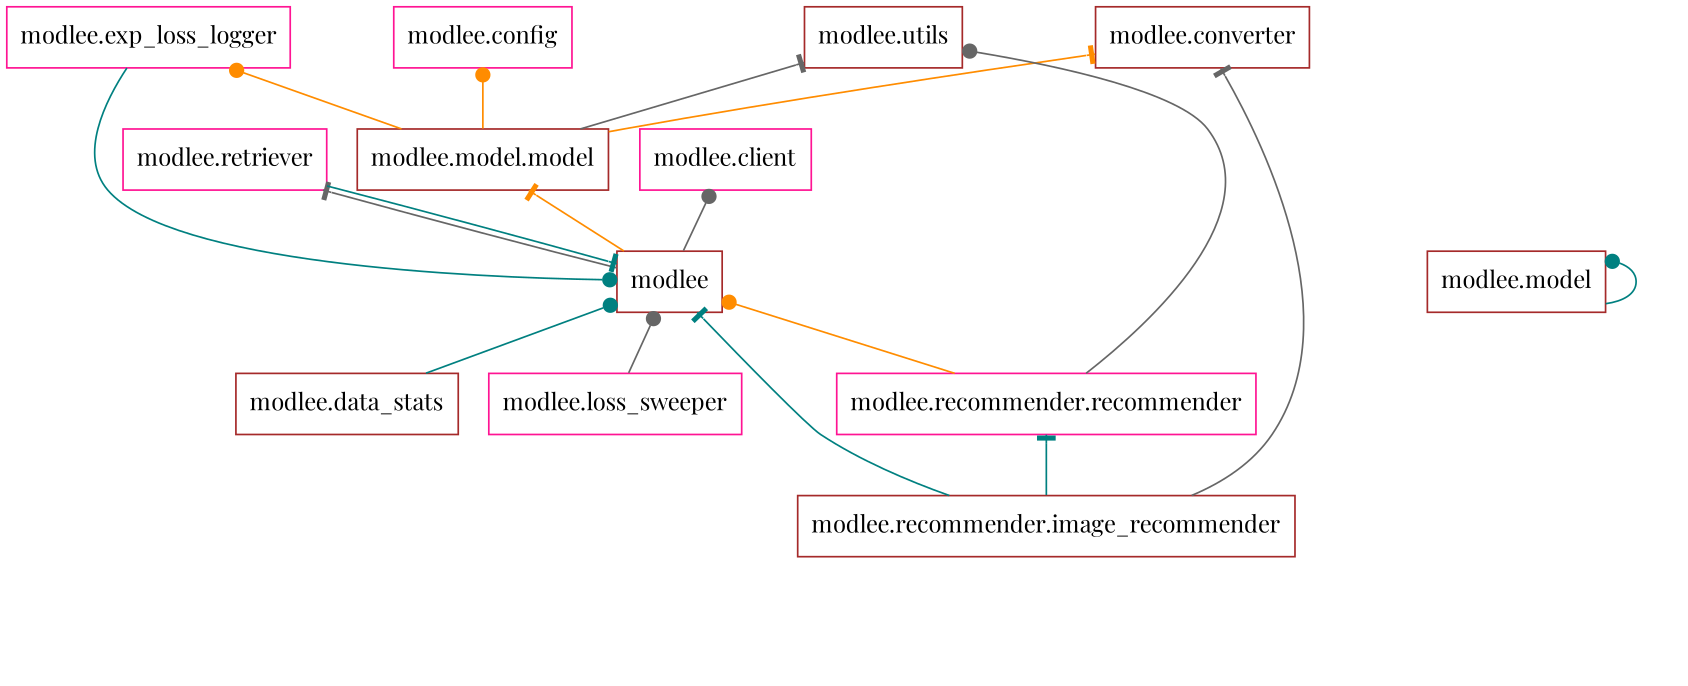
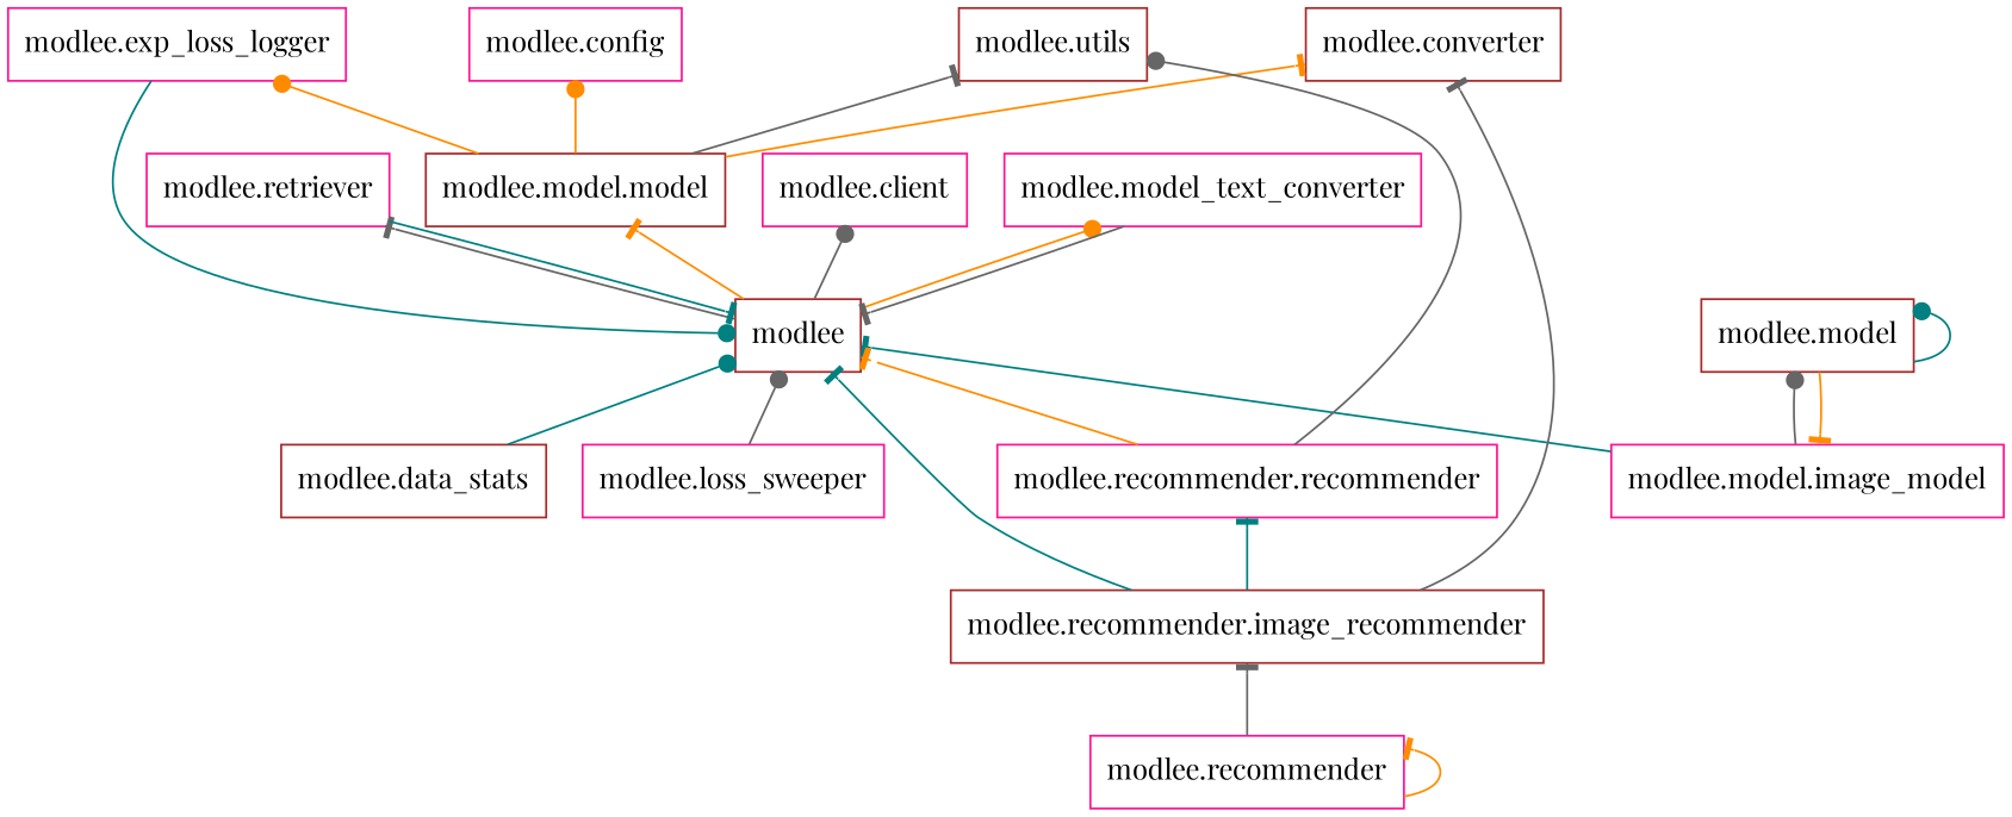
  digraph {
    fontname="Playfair Display"
    rankdir=BT
    node [color=deeppink fontname="Playfair Display" shape=box style=solid]
    edge [arrowhead=tee arrowtail=none color=gray40 fontname="Playfair Display"]
    n1 [color=brown label=modlee]
    n2 [label="modlee.client"]
+   n3 [label="modlee.model_text_converter"]
    n4 [label="modlee.retriever"]
    n5 [color=brown label="modlee.model.model"]
    n6 [label="modlee.config"]
    n7 [color=brown label="modlee.converter"]
    n8 [color=brown label="modlee.data_stats"]
    n9 [label="modlee.exp_loss_logger"]
    n10 [label="modlee.loss_sweeper"]
    n11 [color=brown label="modlee.model"]
+   n12 [label="modlee.model.image_model"]
    n13 [color=brown label="modlee.utils"]
+   n14 [label="modlee.recommender"]
    n15 [color=brown label="modlee.recommender.image_recommender"]
    n16 [label="modlee.recommender.recommender"]
    n1 -> n2 [arrowhead=dot]
+   n1 -> n3 [arrowhead=dot color=darkorange]
    n1 -> n4
    n1 -> n5 [color=darkorange]
+   n3 -> n1
    n4 -> n1 [color=teal]
    n5 -> n6 [arrowhead=dot color=darkorange]
    n5 -> n7 [color=darkorange]
    n5 -> n9 [arrowhead=dot color=darkorange]
    n5 -> n13
    n8 -> n1 [arrowhead=dot color=teal]
    n9 -> n1 [arrowhead=dot color=teal]
    n10 -> n1 [arrowhead=dot]
    n11 -> n11 [arrowhead=dot color=teal]
+   n11 -> n12 [color=darkorange]
+   n12 -> n1 [color=teal]
+   n12 -> n11 [arrowhead=dot]
+   n14 -> n14 [color=darkorange]
+   n14 -> n15
    n15 -> n1 [color=teal]
    n15 -> n7
    n15 -> n16 [color=teal]
-   n16 -> n1 [arrowhead=dot color=darkorange]
+   n16 -> n1 [color=darkorange]
    n16 -> n13 [arrowhead=dot]
  }
